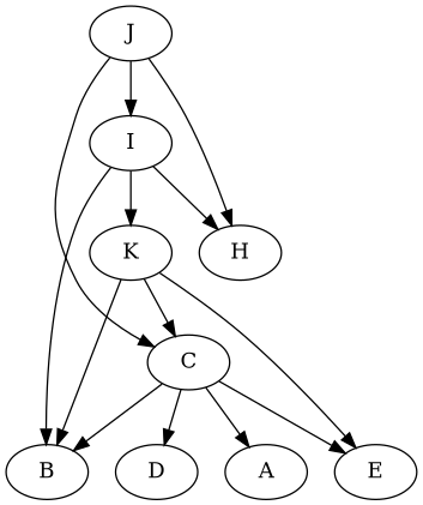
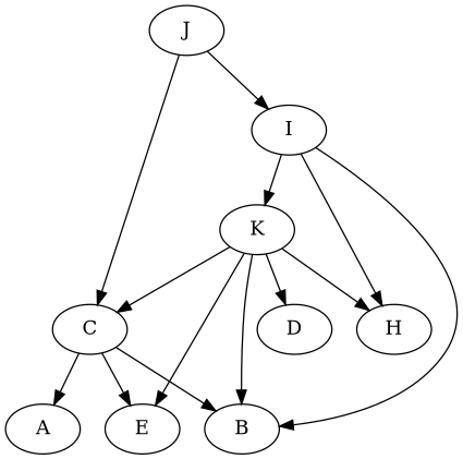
  digraph {
    C
    A
    B
    D
    E
    J
    H
    I
    K
    C -> A
    C -> B
-   C -> D
+   K -> D
    C -> E
    J -> C
-   J -> H
+   K -> H
    J -> I
    I -> B
    I -> H
    I -> K
    K -> C
    K -> B
    K -> E
  }
